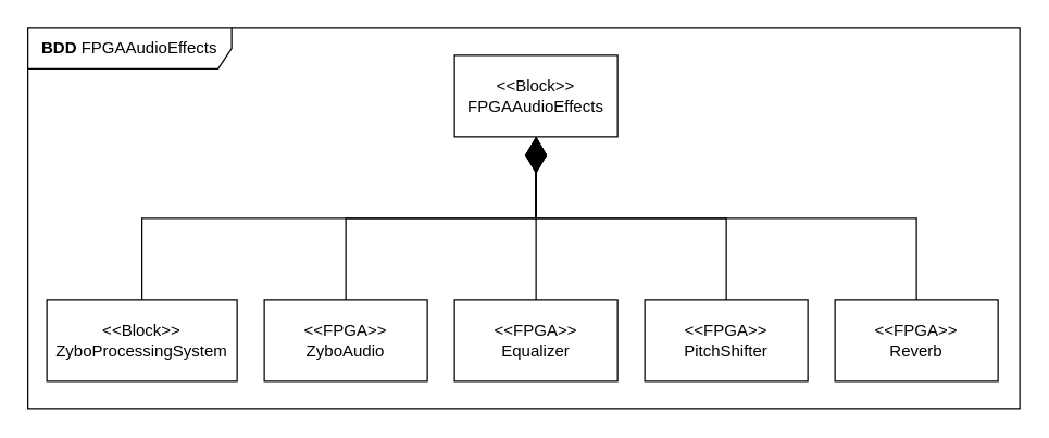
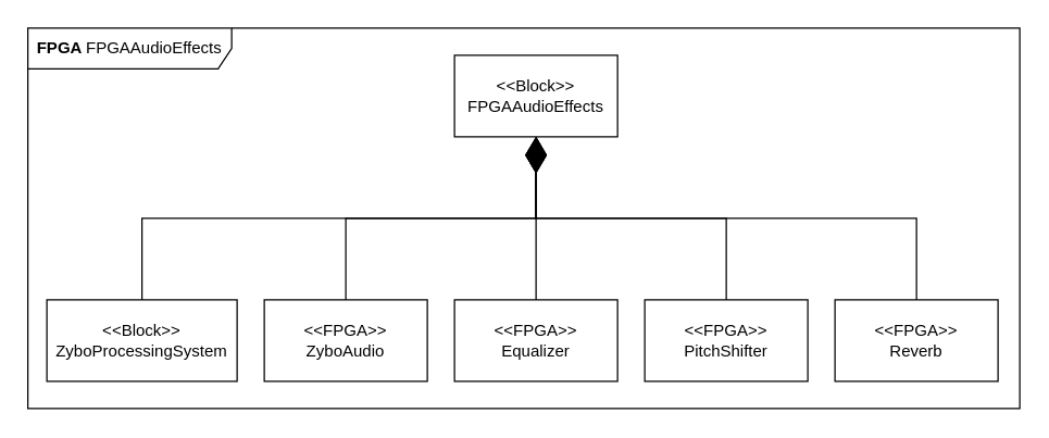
  <mxCell id="0" />
  <mxCell id="1" parent="0" />
  <mxCell id="2" value="&amp;lt;&amp;lt;Block&amp;gt;&amp;gt;&lt;br&gt;FPGAAudioEffects" style="rounded=0;whiteSpace=wrap;html=1;" vertex="1" parent="1"><mxGeometry x="334" y="40" width="120" height="60" as="geometry" /></mxCell>
  <mxCell id="3" value="&amp;lt;&amp;lt;Block&amp;gt;&amp;gt;&lt;br&gt;ZyboProcessingSystem" style="rounded=0;whiteSpace=wrap;html=1;" vertex="1" parent="1"><mxGeometry x="34" y="220" width="140" height="60" as="geometry" /></mxCell>
  <mxCell id="4" value="&amp;lt;&amp;lt;FPGA&amp;gt;&amp;gt;&lt;br&gt;ZyboAudio" style="rounded=0;whiteSpace=wrap;html=1;" vertex="1" parent="1"><mxGeometry x="194" y="220" width="120" height="60" as="geometry" /></mxCell>
  <mxCell id="5" value="&amp;lt;&amp;lt;FPGA&amp;gt;&amp;gt;&lt;br&gt;Equalizer" style="rounded=0;whiteSpace=wrap;html=1;" vertex="1" parent="1"><mxGeometry x="334" y="220" width="120" height="60" as="geometry" /></mxCell>
  <mxCell id="6" value="&amp;lt;&amp;lt;FPGA&amp;gt;&amp;gt;&lt;br&gt;PitchShifter" style="rounded=0;whiteSpace=wrap;html=1;" vertex="1" parent="1"><mxGeometry x="474" y="220" width="120" height="60" as="geometry" /></mxCell>
  <mxCell id="7" value="&amp;lt;&amp;lt;FPGA&amp;gt;&amp;gt;&lt;br&gt;Reverb" style="rounded=0;whiteSpace=wrap;html=1;" vertex="1" parent="1"><mxGeometry x="614" y="220" width="120" height="60" as="geometry" /></mxCell>
  <mxCell id="8" value="" style="endArrow=diamondThin;endFill=1;endSize=24;html=1;rounded=0;entryX=0.5;entryY=1;entryDx=0;entryDy=0;edgeStyle=orthogonalEdgeStyle;exitX=0.5;exitY=0;exitDx=0;exitDy=0;" edge="1" parent="1" source="3" target="2"><mxGeometry width="160" relative="1" as="geometry"><mxPoint x="224" y="170" as="sourcePoint" /><mxPoint x="384" y="170" as="targetPoint" /></mxGeometry></mxCell>
  <mxCell id="9" value="" style="endArrow=diamondThin;endFill=1;endSize=24;html=1;rounded=0;entryX=0.5;entryY=1;entryDx=0;entryDy=0;edgeStyle=orthogonalEdgeStyle;exitX=0.5;exitY=0;exitDx=0;exitDy=0;" edge="1" parent="1" source="4" target="2"><mxGeometry width="160" relative="1" as="geometry"><mxPoint x="114" y="230" as="sourcePoint" /><mxPoint x="404" y="110" as="targetPoint" /></mxGeometry></mxCell>
  <mxCell id="10" value="" style="endArrow=diamondThin;endFill=1;endSize=24;html=1;rounded=0;entryX=0.5;entryY=1;entryDx=0;entryDy=0;edgeStyle=orthogonalEdgeStyle;exitX=0.5;exitY=0;exitDx=0;exitDy=0;" edge="1" parent="1" source="5" target="2"><mxGeometry width="160" relative="1" as="geometry"><mxPoint x="264" y="230" as="sourcePoint" /><mxPoint x="404" y="110" as="targetPoint" /></mxGeometry></mxCell>
  <mxCell id="11" value="" style="endArrow=diamondThin;endFill=1;endSize=24;html=1;rounded=0;entryX=0.5;entryY=1;entryDx=0;entryDy=0;edgeStyle=orthogonalEdgeStyle;exitX=0.5;exitY=0;exitDx=0;exitDy=0;" edge="1" parent="1" source="6" target="2"><mxGeometry width="160" relative="1" as="geometry"><mxPoint x="404" y="230" as="sourcePoint" /><mxPoint x="404" y="110" as="targetPoint" /></mxGeometry></mxCell>
  <mxCell id="12" value="" style="endArrow=diamondThin;endFill=1;endSize=24;html=1;rounded=0;entryX=0.5;entryY=1;entryDx=0;entryDy=0;edgeStyle=orthogonalEdgeStyle;exitX=0.5;exitY=0;exitDx=0;exitDy=0;" edge="1" parent="1" source="7" target="2"><mxGeometry width="160" relative="1" as="geometry"><mxPoint x="544" y="230" as="sourcePoint" /><mxPoint x="404" y="110" as="targetPoint" /></mxGeometry></mxCell>
- <mxCell id="13" value="&lt;b&gt;BDD &lt;/b&gt;FPGAAudioEffects" style="shape=umlFrame;whiteSpace=wrap;html=1;pointerEvents=0;width=150;height=30;" vertex="1" parent="1"><mxGeometry x="20" y="20" width="730" height="280" as="geometry" /></mxCell>
+ <mxCell id="13" value="&lt;b&gt;FPGA &lt;/b&gt;FPGAAudioEffects" style="shape=umlFrame;whiteSpace=wrap;html=1;pointerEvents=0;width=150;height=30;" vertex="1" parent="1"><mxGeometry x="20" y="20" width="730" height="280" as="geometry" /></mxCell>
